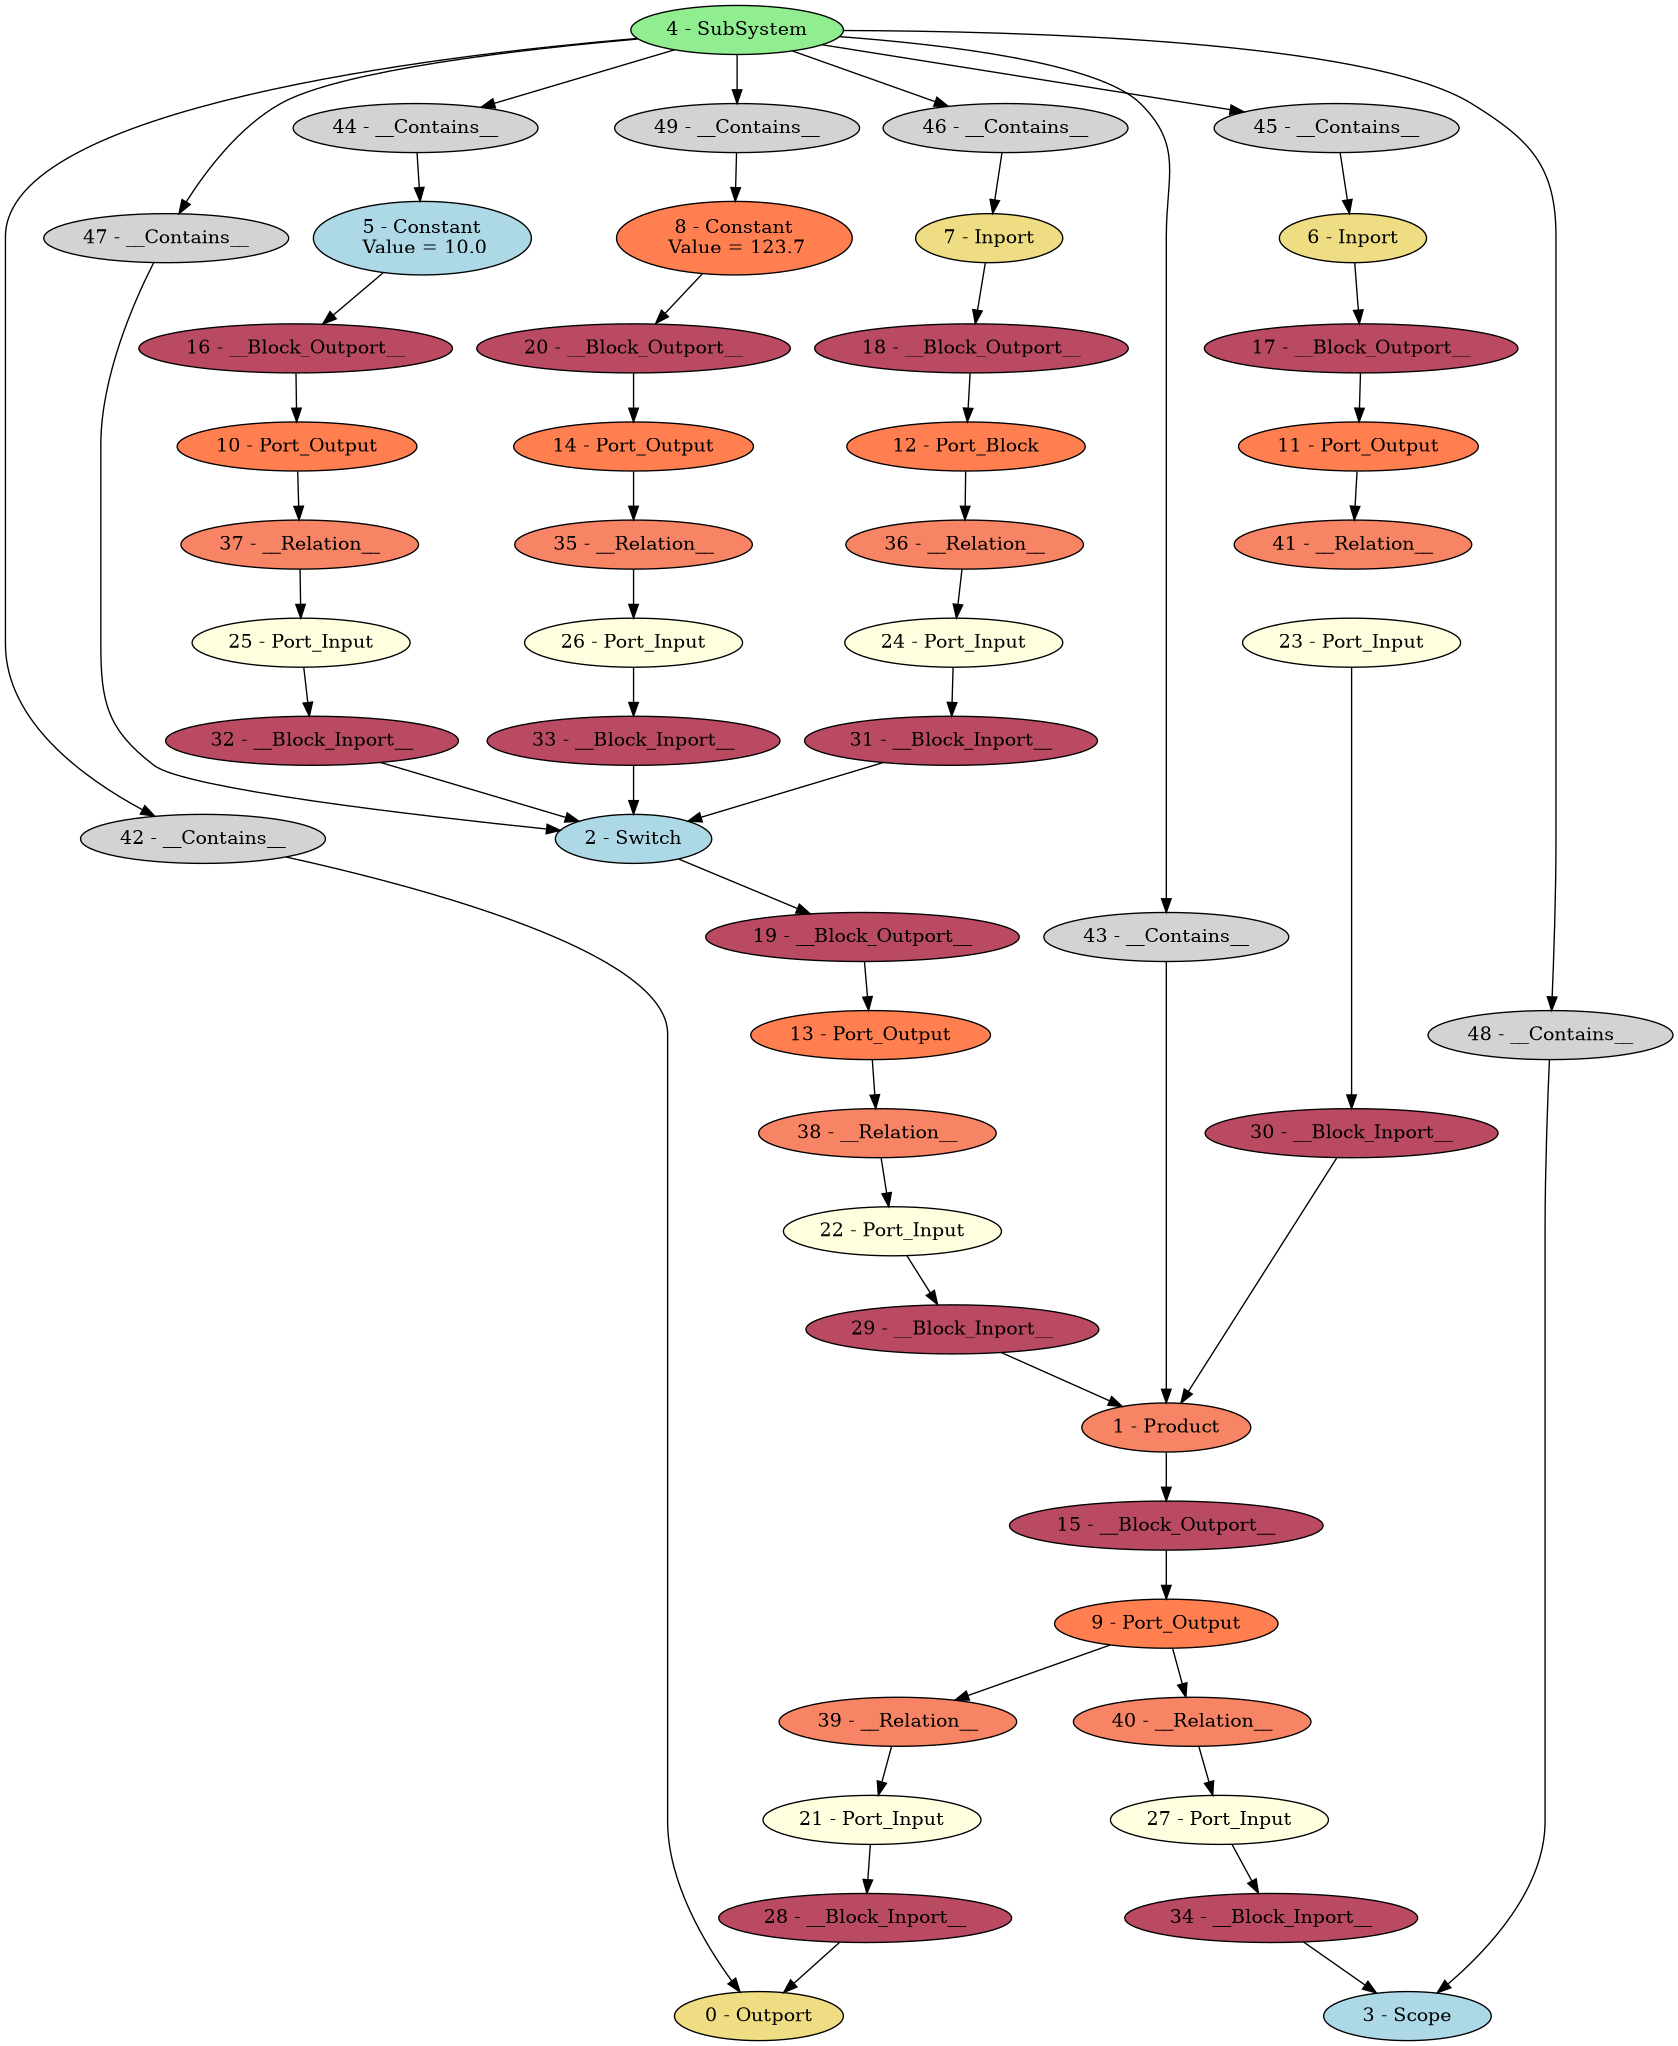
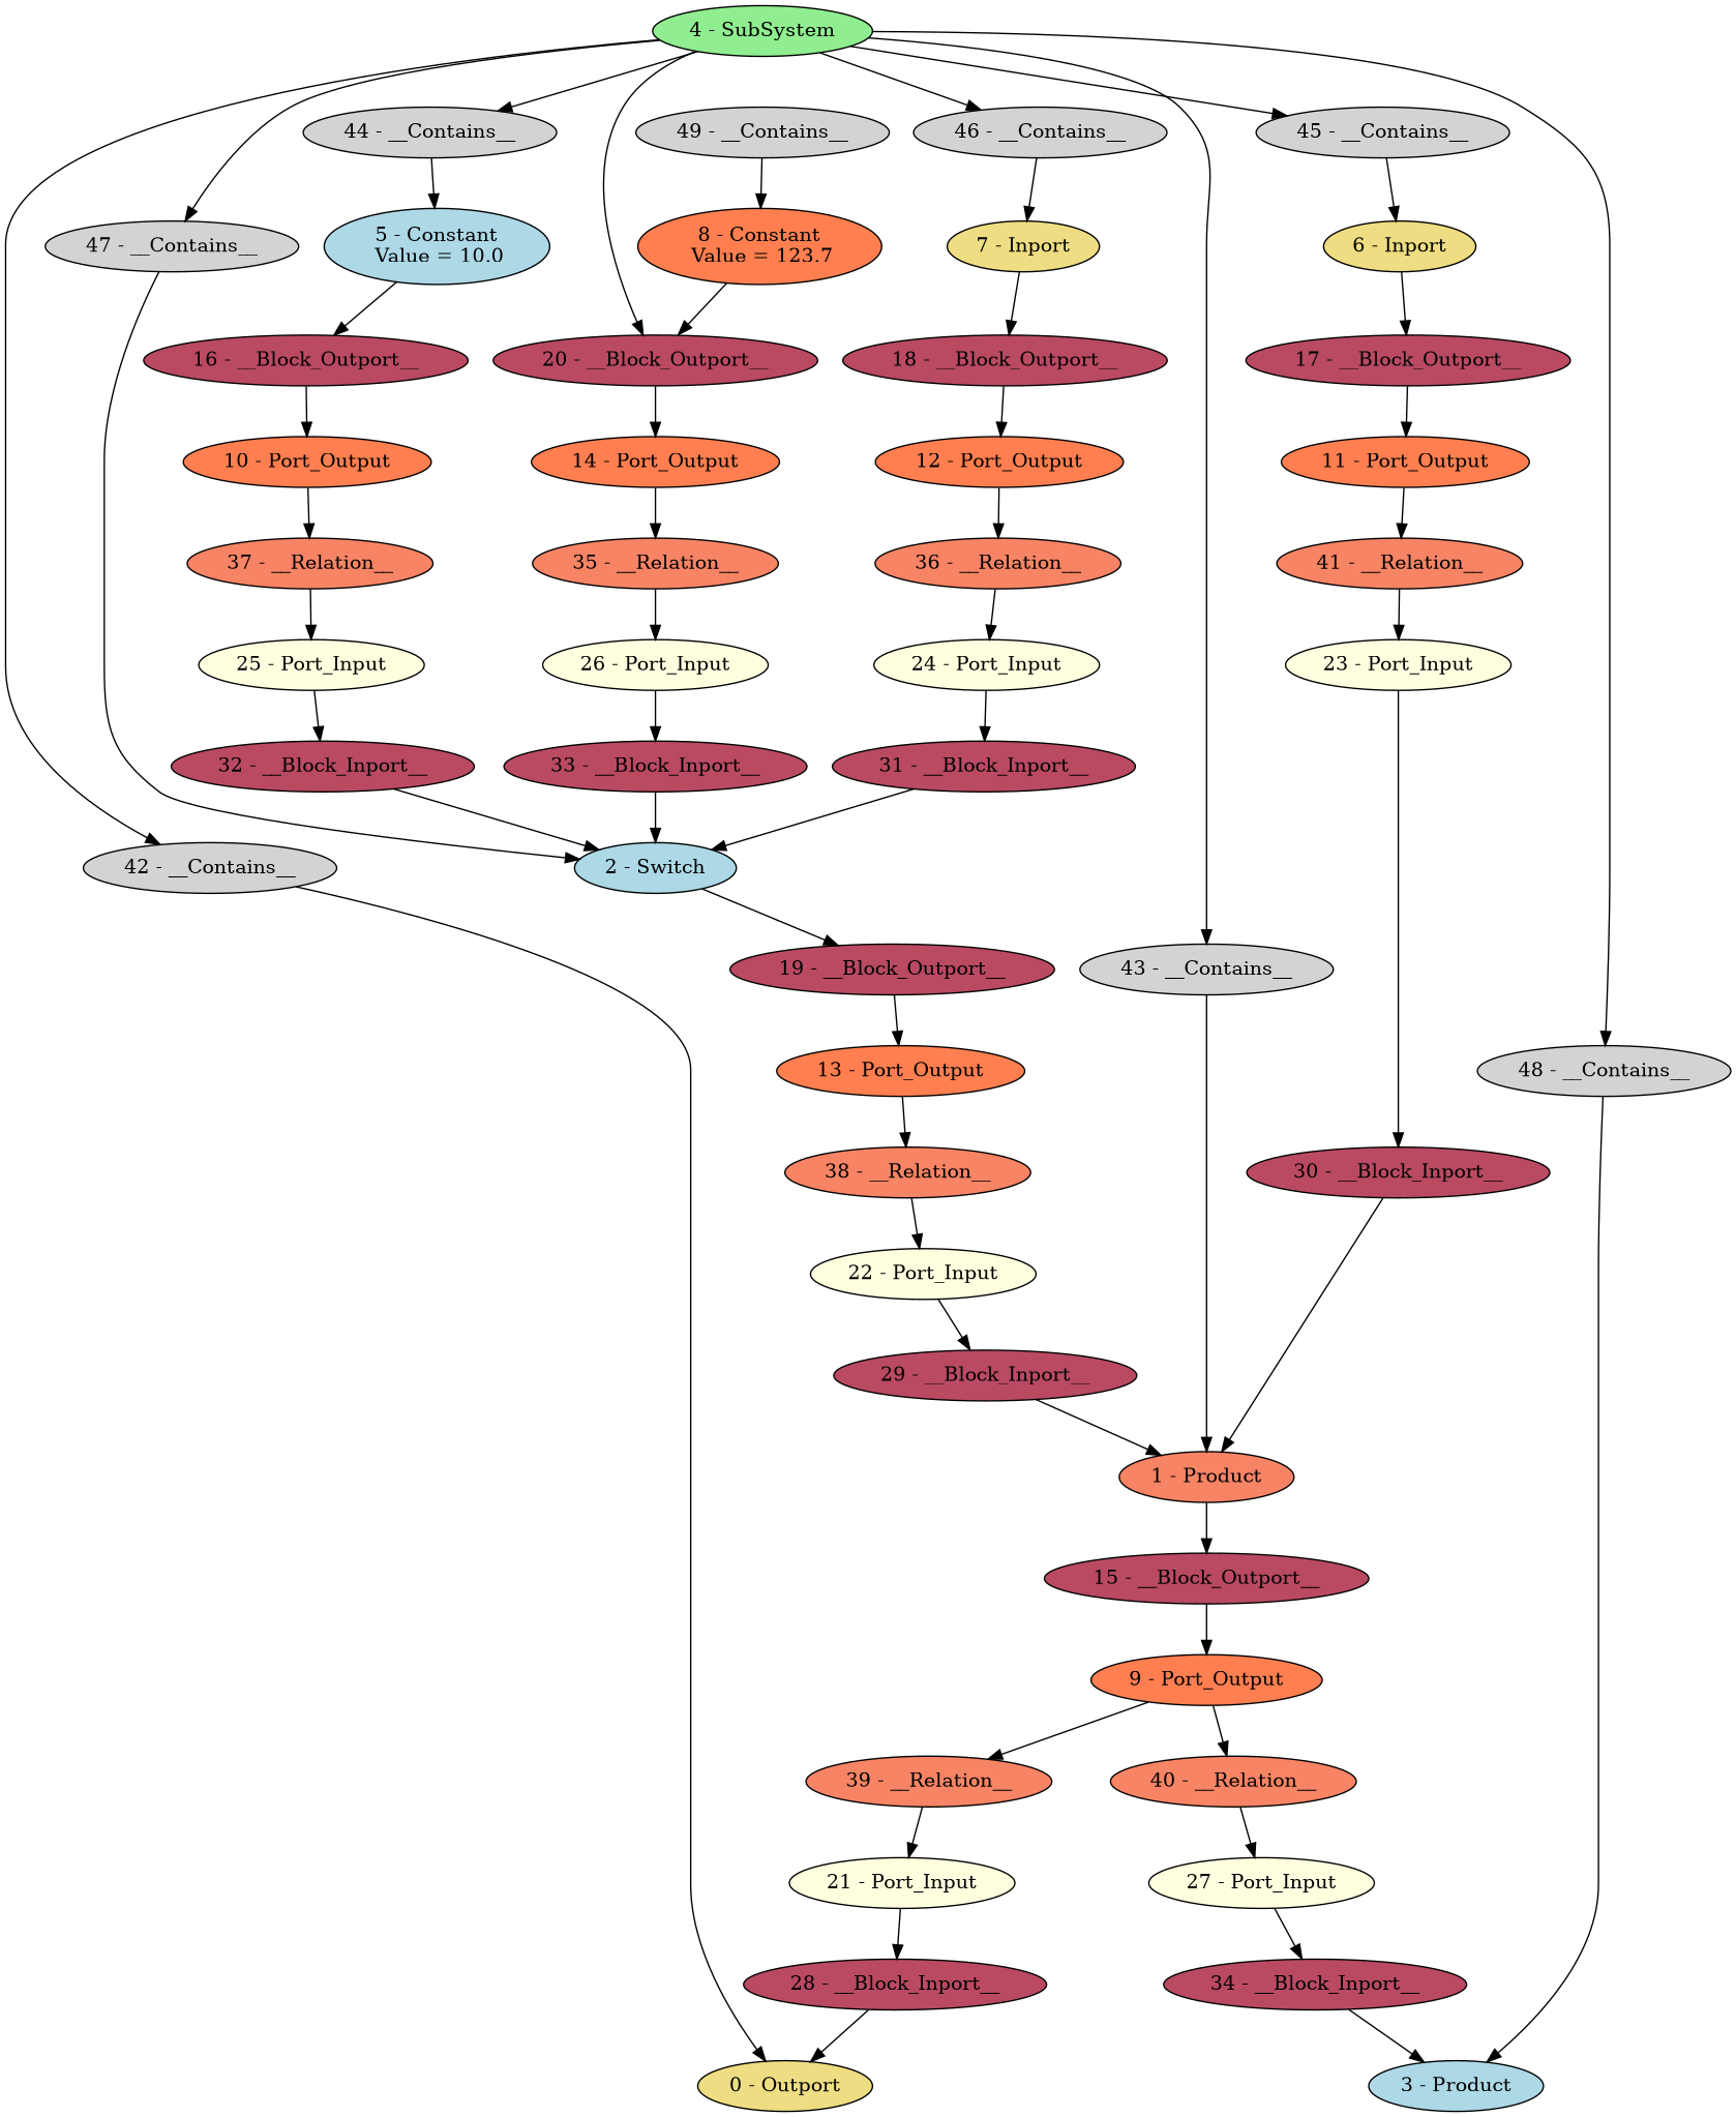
  digraph {
    node [fillcolor="#b94a62" style=filled]
    "0 - Outport" [fillcolor=lightgoldenrod]
    "1 - Product" [fillcolor="#f78465"]
    "15 - __Block_Outport__"
    "9 - Port_Output" [fillcolor=coral]
    "2 - Switch" [fillcolor=lightblue]
    "19 - __Block_Outport__"
    "13 - Port_Output" [fillcolor=coral]
-   "3 - Scope" [fillcolor=lightblue]
+   "3 - Scope" [fillcolor=lightblue label="3 - Product"]
    "4 - SubSystem" [fillcolor=lightgreen]
    "42 - __Contains__" [fillcolor=lightgray]
    "43 - __Contains__" [fillcolor=lightgray]
    "44 - __Contains__" [fillcolor=lightgray]
    "45 - __Contains__" [fillcolor=lightgray]
    "46 - __Contains__" [fillcolor=lightgray]
    "47 - __Contains__" [fillcolor=lightgray]
    "48 - __Contains__" [fillcolor=lightgray]
    "49 - __Contains__" [fillcolor=lightgray]
    "5 - Constant\n Value = 10.0" [fillcolor=lightblue]
    "6 - Inport" [fillcolor=lightgoldenrod]
    "7 - Inport" [fillcolor=lightgoldenrod]
    "8 - Constant\n Value = 123.7" [fillcolor=coral]
    "16 - __Block_Outport__"
    "10 - Port_Output" [fillcolor=coral]
    "17 - __Block_Outport__"
    "11 - Port_Output" [fillcolor=coral]
    "18 - __Block_Outport__"
-   "12 - Port_Output" [fillcolor=coral label="12 - Port_Block"]
+   "12 - Port_Output" [fillcolor=coral]
    "20 - __Block_Outport__"
    "14 - Port_Output" [fillcolor=coral]
    "39 - __Relation__" [fillcolor="#f78465"]
    "40 - __Relation__" [fillcolor="#f78465"]
    "21 - Port_Input" [fillcolor=lightyellow]
    "27 - Port_Input" [fillcolor=lightyellow]
    "37 - __Relation__" [fillcolor="#f78465"]
    "25 - Port_Input" [fillcolor=lightyellow]
    "41 - __Relation__" [fillcolor="#f78465"]
    "23 - Port_Input" [fillcolor=lightyellow]
    "36 - __Relation__" [fillcolor="#f78465"]
    "24 - Port_Input" [fillcolor=lightyellow]
    "38 - __Relation__" [fillcolor="#f78465"]
    "22 - Port_Input" [fillcolor=lightyellow]
    "35 - __Relation__" [fillcolor="#f78465"]
    "26 - Port_Input" [fillcolor=lightyellow]
    "28 - __Block_Inport__"
    "29 - __Block_Inport__"
    "30 - __Block_Inport__"
    "31 - __Block_Inport__"
    "32 - __Block_Inport__"
    "33 - __Block_Inport__"
    "34 - __Block_Inport__"
    "1 - Product" -> "15 - __Block_Outport__"
    "15 - __Block_Outport__" -> "9 - Port_Output"
    "9 - Port_Output" -> "39 - __Relation__"
    "9 - Port_Output" -> "40 - __Relation__"
    "2 - Switch" -> "19 - __Block_Outport__"
    "19 - __Block_Outport__" -> "13 - Port_Output"
    "13 - Port_Output" -> "38 - __Relation__"
    "4 - SubSystem" -> "42 - __Contains__"
    "4 - SubSystem" -> "43 - __Contains__"
    "4 - SubSystem" -> "44 - __Contains__"
    "4 - SubSystem" -> "45 - __Contains__"
    "4 - SubSystem" -> "46 - __Contains__"
    "4 - SubSystem" -> "47 - __Contains__"
    "4 - SubSystem" -> "48 - __Contains__"
-   "4 - SubSystem" -> "49 - __Contains__"
+   "4 - SubSystem" -> "20 - __Block_Outport__"
    "42 - __Contains__" -> "0 - Outport"
    "43 - __Contains__" -> "1 - Product"
    "44 - __Contains__" -> "5 - Constant\n Value = 10.0"
    "45 - __Contains__" -> "6 - Inport"
    "46 - __Contains__" -> "7 - Inport"
    "47 - __Contains__" -> "2 - Switch"
    "48 - __Contains__" -> "3 - Scope"
    "49 - __Contains__" -> "8 - Constant\n Value = 123.7"
    "5 - Constant\n Value = 10.0" -> "16 - __Block_Outport__"
    "6 - Inport" -> "17 - __Block_Outport__"
    "7 - Inport" -> "18 - __Block_Outport__"
    "8 - Constant\n Value = 123.7" -> "20 - __Block_Outport__"
    "16 - __Block_Outport__" -> "10 - Port_Output"
    "10 - Port_Output" -> "37 - __Relation__"
    "17 - __Block_Outport__" -> "11 - Port_Output"
    "11 - Port_Output" -> "41 - __Relation__"
    "18 - __Block_Outport__" -> "12 - Port_Output"
    "12 - Port_Output" -> "36 - __Relation__"
    "20 - __Block_Outport__" -> "14 - Port_Output"
    "14 - Port_Output" -> "35 - __Relation__"
    "39 - __Relation__" -> "21 - Port_Input"
    "40 - __Relation__" -> "27 - Port_Input"
    "21 - Port_Input" -> "28 - __Block_Inport__"
    "27 - Port_Input" -> "34 - __Block_Inport__"
    "37 - __Relation__" -> "25 - Port_Input"
    "25 - Port_Input" -> "32 - __Block_Inport__"
+   "41 - __Relation__" -> "23 - Port_Input"
    "23 - Port_Input" -> "30 - __Block_Inport__"
    "36 - __Relation__" -> "24 - Port_Input"
    "24 - Port_Input" -> "31 - __Block_Inport__"
    "38 - __Relation__" -> "22 - Port_Input"
    "22 - Port_Input" -> "29 - __Block_Inport__"
    "35 - __Relation__" -> "26 - Port_Input"
    "26 - Port_Input" -> "33 - __Block_Inport__"
    "28 - __Block_Inport__" -> "0 - Outport"
    "29 - __Block_Inport__" -> "1 - Product"
    "30 - __Block_Inport__" -> "1 - Product"
    "31 - __Block_Inport__" -> "2 - Switch"
    "32 - __Block_Inport__" -> "2 - Switch"
    "33 - __Block_Inport__" -> "2 - Switch"
    "34 - __Block_Inport__" -> "3 - Scope"
  }
